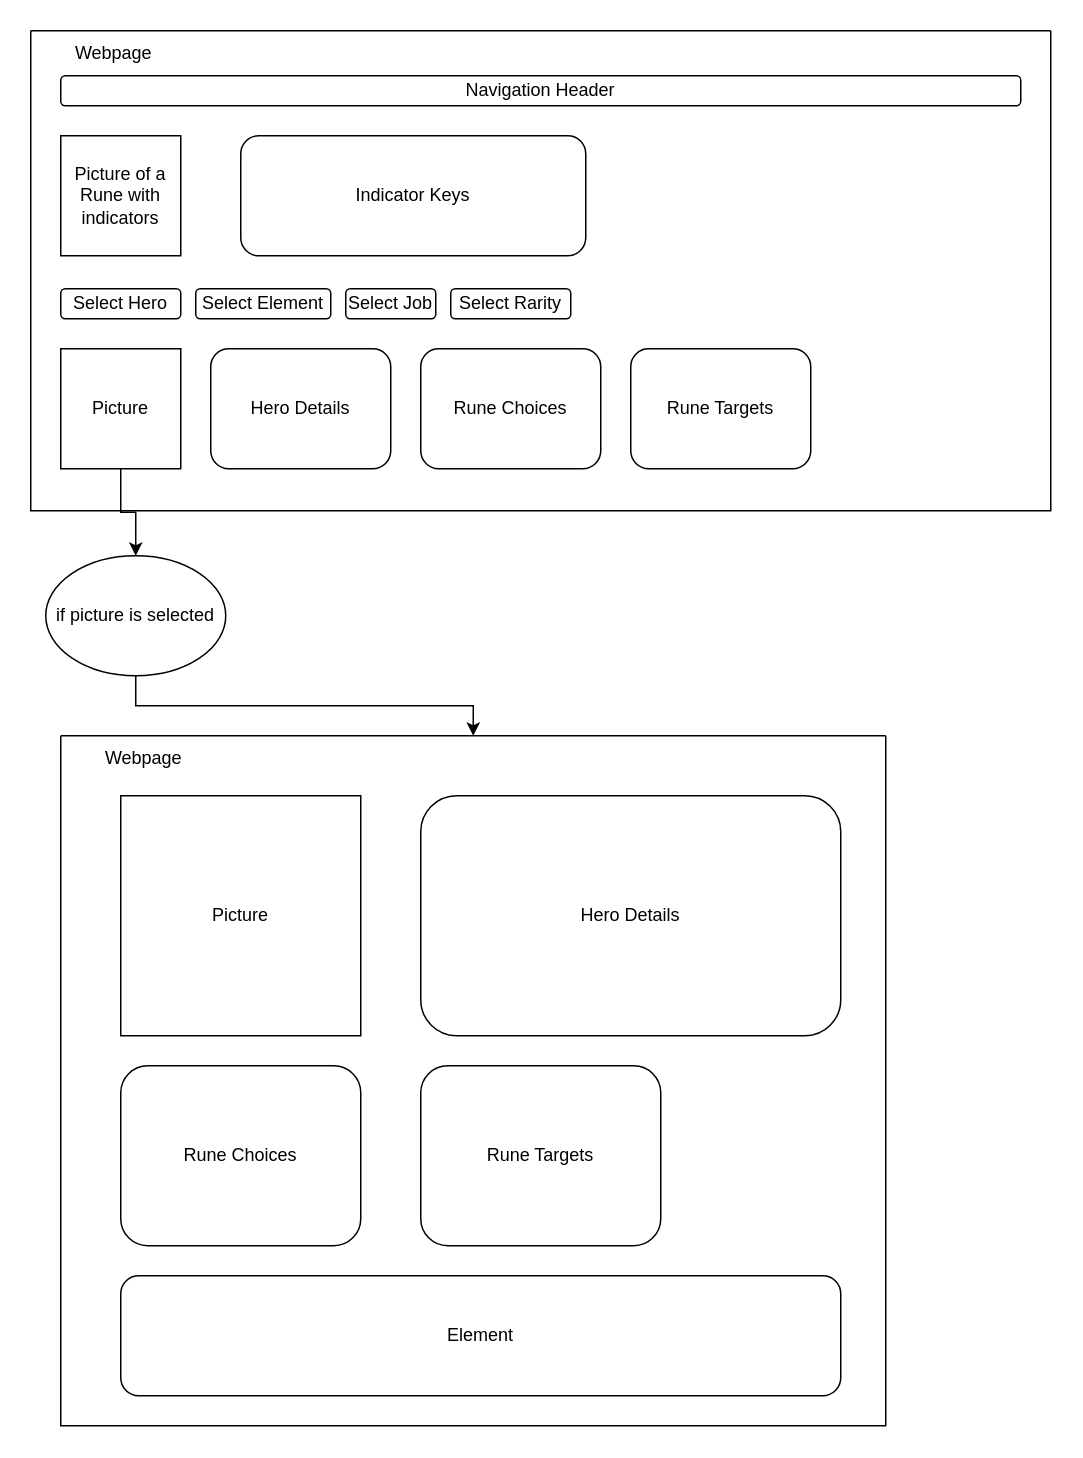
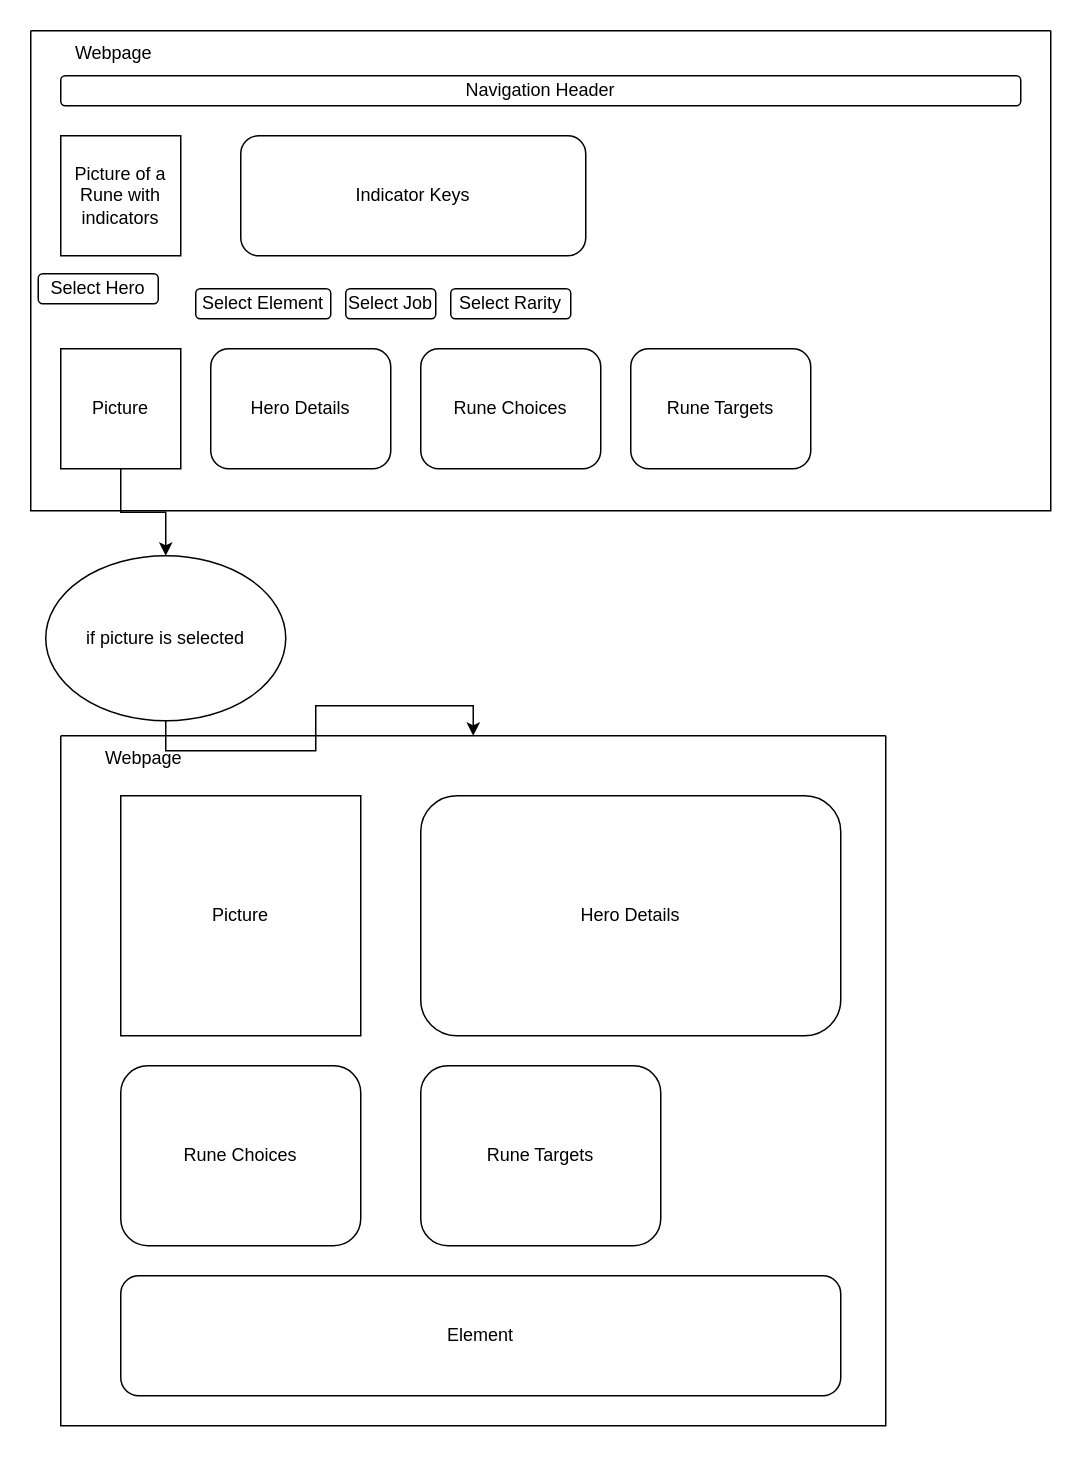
  <mxCell id="0" />
  <mxCell id="1" parent="0" />
  <mxCell id="2" style="edgeStyle=orthogonalEdgeStyle;rounded=0;orthogonalLoop=1;jettySize=auto;html=1;exitX=0.5;exitY=1;exitDx=0;exitDy=0;entryX=0.5;entryY=0;entryDx=0;entryDy=0;" edge="1" parent="1" source="5" target="17"><mxGeometry relative="1" as="geometry" /></mxCell>
  <mxCell id="3" value="" style="swimlane;startSize=0;" vertex="1" parent="1"><mxGeometry x="40" y="490" width="550" height="460" as="geometry" /></mxCell>
  <mxCell id="4" value="Webpage" style="text;html=1;align=center;verticalAlign=middle;resizable=0;points=[];autosize=1;strokeColor=none;fillColor=none;" vertex="1" parent="3"><mxGeometry x="20" width="70" height="30" as="geometry" /></mxCell>
  <mxCell id="5" value="Picture" style="whiteSpace=wrap;html=1;aspect=fixed;" vertex="1" parent="1"><mxGeometry x="40" y="232" width="80" height="80" as="geometry" /></mxCell>
  <mxCell id="6" value="Rune Targets" style="rounded=1;whiteSpace=wrap;html=1;" vertex="1" parent="1"><mxGeometry x="420" y="232" width="120" height="80" as="geometry" /></mxCell>
  <mxCell id="7" value="Rune Choices" style="rounded=1;whiteSpace=wrap;html=1;" vertex="1" parent="1"><mxGeometry x="280" y="232" width="120" height="80" as="geometry" /></mxCell>
  <mxCell id="8" value="Hero Details" style="rounded=1;whiteSpace=wrap;html=1;" vertex="1" parent="1"><mxGeometry x="140" y="232" width="120" height="80" as="geometry" /></mxCell>
  <mxCell id="9" value="Navigation Header" style="rounded=1;whiteSpace=wrap;html=1;" vertex="1" parent="1"><mxGeometry x="40" y="50" width="640" height="20" as="geometry" /></mxCell>
- <mxCell id="10" value="Select Hero" style="rounded=1;whiteSpace=wrap;html=1;" vertex="1" parent="1"><mxGeometry x="40" y="192" width="80" height="20" as="geometry" /></mxCell>
+ <mxCell id="10" value="Select Hero" style="rounded=1;whiteSpace=wrap;html=1;" vertex="1" parent="1"><mxGeometry x="25" y="182" width="80" height="20" as="geometry" /></mxCell>
  <mxCell id="11" value="Select Element" style="rounded=1;whiteSpace=wrap;html=1;" vertex="1" parent="1"><mxGeometry x="130" y="192" width="90" height="20" as="geometry" /></mxCell>
  <mxCell id="12" value="Select Job" style="rounded=1;whiteSpace=wrap;html=1;" vertex="1" parent="1"><mxGeometry x="230" y="192" width="60" height="20" as="geometry" /></mxCell>
  <mxCell id="13" value="Select Rarity" style="rounded=1;whiteSpace=wrap;html=1;" vertex="1" parent="1"><mxGeometry x="300" y="192" width="80" height="20" as="geometry" /></mxCell>
  <mxCell id="14" value="Picture of a Rune with indicators" style="whiteSpace=wrap;html=1;aspect=fixed;" vertex="1" parent="1"><mxGeometry x="40" y="90" width="80" height="80" as="geometry" /></mxCell>
  <mxCell id="15" value="Indicator Keys" style="rounded=1;whiteSpace=wrap;html=1;" vertex="1" parent="1"><mxGeometry x="160" y="90" width="230" height="80" as="geometry" /></mxCell>
  <mxCell id="16" style="edgeStyle=orthogonalEdgeStyle;rounded=0;orthogonalLoop=1;jettySize=auto;html=1;entryX=0.5;entryY=0;entryDx=0;entryDy=0;" edge="1" parent="1" source="17" target="3"><mxGeometry relative="1" as="geometry" /></mxCell>
- <mxCell id="17" value="if picture is selected" style="ellipse;whiteSpace=wrap;html=1;" vertex="1" parent="1"><mxGeometry x="30" y="370" width="120" height="80" as="geometry" /></mxCell>
+ <mxCell id="17" value="if picture is selected" style="ellipse;whiteSpace=wrap;html=1;" vertex="1" parent="1"><mxGeometry x="30" y="370" width="160" height="110" as="geometry" /></mxCell>
  <mxCell id="18" value="Element" style="rounded=1;whiteSpace=wrap;html=1;" vertex="1" parent="1"><mxGeometry x="80" y="850" width="480" height="80" as="geometry" /></mxCell>
  <mxCell id="19" value="Picture" style="whiteSpace=wrap;html=1;aspect=fixed;" vertex="1" parent="1"><mxGeometry x="80" y="530" width="160" height="160" as="geometry" /></mxCell>
  <mxCell id="20" value="Hero Details" style="rounded=1;whiteSpace=wrap;html=1;" vertex="1" parent="1"><mxGeometry x="280" y="530" width="280" height="160" as="geometry" /></mxCell>
  <mxCell id="21" value="Rune Choices" style="rounded=1;whiteSpace=wrap;html=1;" vertex="1" parent="1"><mxGeometry x="80" y="710" width="160" height="120" as="geometry" /></mxCell>
  <mxCell id="22" value="Rune Targets" style="rounded=1;whiteSpace=wrap;html=1;" vertex="1" parent="1"><mxGeometry x="280" y="710" width="160" height="120" as="geometry" /></mxCell>
  <mxCell id="23" value="" style="swimlane;startSize=0;" vertex="1" parent="1"><mxGeometry x="20" y="20" width="680" height="320" as="geometry" /></mxCell>
  <mxCell id="24" value="Webpage" style="text;html=1;align=center;verticalAlign=middle;resizable=0;points=[];autosize=1;strokeColor=none;fillColor=none;" vertex="1" parent="23"><mxGeometry x="20" width="70" height="30" as="geometry" /></mxCell>
